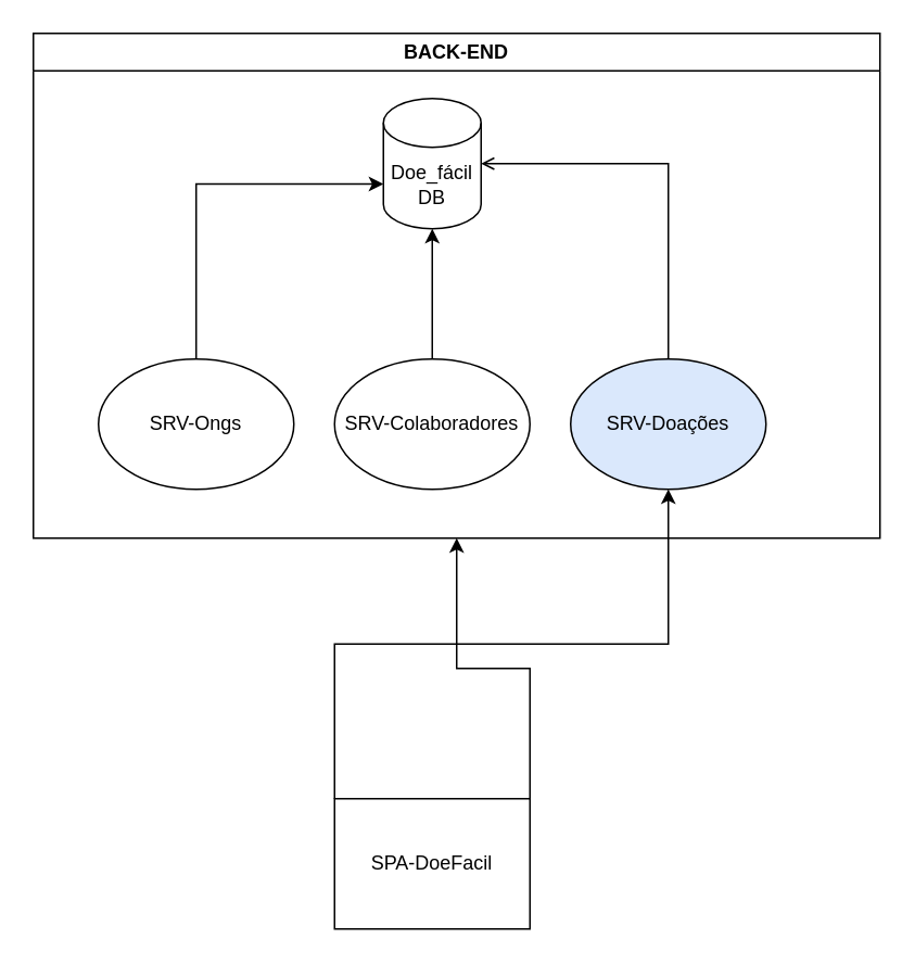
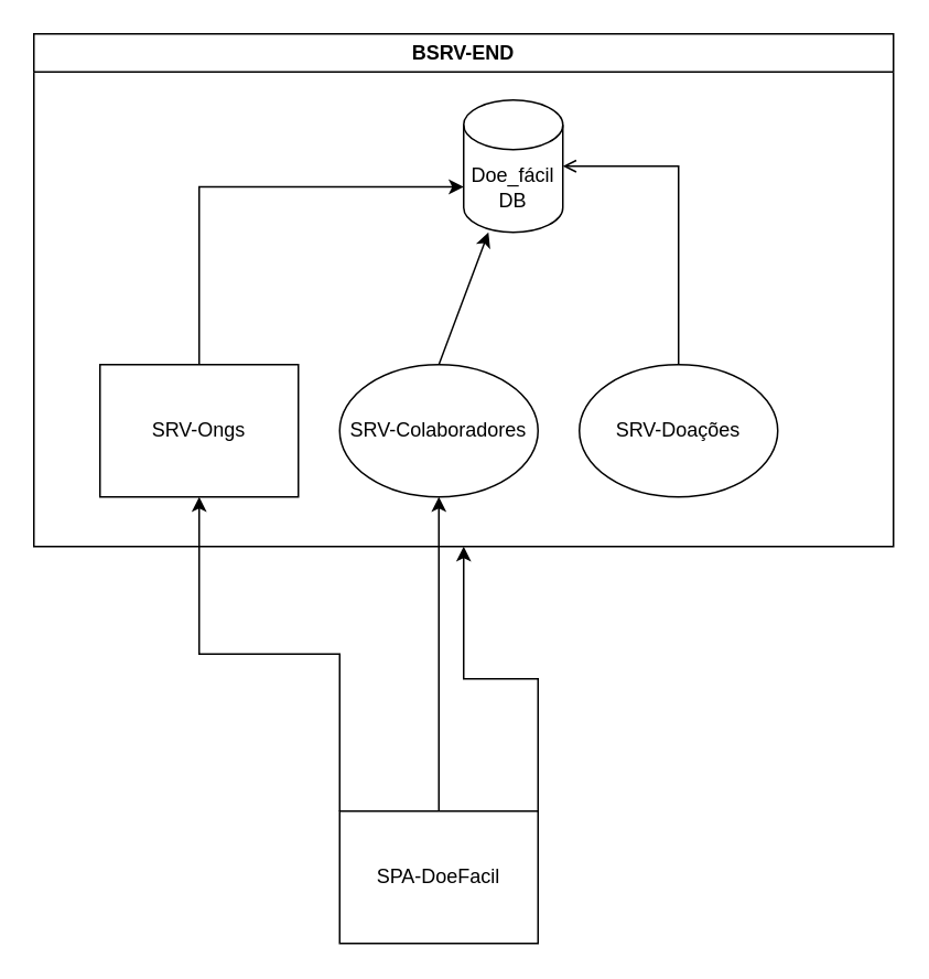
  <mxCell id="0" />
  <mxCell id="1" parent="0" />
- <mxCell id="2" value="Doe_fácil DB" style="shape=cylinder3;whiteSpace=wrap;html=1;boundedLbl=1;backgroundOutline=1;size=15;" vertex="1" parent="1"><mxGeometry x="235" y="60" width="60" height="80" as="geometry" /></mxCell>
- <mxCell id="3" value="SRV&lt;span style=&quot;background-color: transparent; color: light-dark(rgb(0, 0, 0), rgb(255, 255, 255));&quot;&gt;-Ongs&lt;/span&gt;" style="ellipse;whiteSpace=wrap;html=1;" vertex="1" parent="1"><mxGeometry x="60" y="220" width="120" height="80" as="geometry" /></mxCell>
+ <mxCell id="2" value="Doe_fácil DB" style="shape=cylinder3;whiteSpace=wrap;html=1;boundedLbl=1;backgroundOutline=1;size=15;" vertex="1" parent="1"><mxGeometry x="280" y="60" width="60" height="80" as="geometry" /></mxCell>
+ <mxCell id="3" value="SRV&lt;span style=&quot;background-color: transparent; color: light-dark(rgb(0, 0, 0), rgb(255, 255, 255));&quot;&gt;-Ongs&lt;/span&gt;" style="whiteSpace=wrap;html=1;rounded=0;" vertex="1" parent="1"><mxGeometry x="60" y="220" width="120" height="80" as="geometry" /></mxCell>
  <mxCell id="4" value="SRV&lt;span style=&quot;background-color: transparent; color: light-dark(rgb(0, 0, 0), rgb(255, 255, 255));&quot;&gt;-Colaboradores&lt;/span&gt;" style="ellipse;whiteSpace=wrap;html=1;" vertex="1" parent="1"><mxGeometry x="205" y="220" width="120" height="80" as="geometry" /></mxCell>
- <mxCell id="5" value="SRV&lt;span style=&quot;background-color: transparent; color: light-dark(rgb(0, 0, 0), rgb(255, 255, 255));&quot;&gt;-Doações&lt;/span&gt;" style="ellipse;whiteSpace=wrap;html=1;fillColor=#dae8fc;" vertex="1" parent="1"><mxGeometry x="350" y="220" width="120" height="80" as="geometry" /></mxCell>
+ <mxCell id="5" value="SRV&lt;span style=&quot;background-color: transparent; color: light-dark(rgb(0, 0, 0), rgb(255, 255, 255));&quot;&gt;-Doações&lt;/span&gt;" style="ellipse;whiteSpace=wrap;html=1;" vertex="1" parent="1"><mxGeometry x="350" y="220" width="120" height="80" as="geometry" /></mxCell>
  <mxCell id="6" value="" style="endArrow=classic;html=1;rounded=0;" edge="1" parent="1" target="2"><mxGeometry width="50" height="50" relative="1" as="geometry"><mxPoint x="265" y="220" as="sourcePoint" /><mxPoint x="320" y="230" as="targetPoint" /></mxGeometry></mxCell>
  <mxCell id="7" style="edgeStyle=orthogonalEdgeStyle;rounded=0;orthogonalLoop=1;jettySize=auto;html=1;exitX=0.5;exitY=0;exitDx=0;exitDy=0;entryX=0;entryY=0;entryDx=0;entryDy=52.5;entryPerimeter=0;" edge="1" parent="1" source="3" target="2"><mxGeometry relative="1" as="geometry" /></mxCell>
  <mxCell id="8" style="edgeStyle=orthogonalEdgeStyle;rounded=0;orthogonalLoop=1;jettySize=auto;html=1;exitX=0.5;exitY=0;exitDx=0;exitDy=0;entryX=1;entryY=0.5;entryDx=0;entryDy=0;entryPerimeter=0;endArrow=open;" edge="1" parent="1" source="5" target="2"><mxGeometry relative="1" as="geometry" /></mxCell>
- <mxCell id="9" value="B&lt;span style=&quot;background-color: transparent; color: light-dark(rgb(0, 0, 0), rgb(255, 255, 255));&quot;&gt;ACK-END&lt;/span&gt;" style="swimlane;whiteSpace=wrap;html=1;" vertex="1" parent="1"><mxGeometry x="20" y="20" width="520" height="310" as="geometry" /></mxCell>
- <mxCell id="11" style="edgeStyle=orthogonalEdgeStyle;rounded=0;orthogonalLoop=1;jettySize=auto;html=1;exitX=0;exitY=0;exitDx=0;exitDy=0;" edge="1" parent="1" source="13" target="5"><mxGeometry relative="1" as="geometry" /></mxCell>
+ <mxCell id="9" value="B&lt;span style=&quot;background-color: transparent; color: light-dark(rgb(0, 0, 0), rgb(255, 255, 255));&quot;&gt;SRV-END&lt;/span&gt;" style="swimlane;whiteSpace=wrap;html=1;" vertex="1" parent="1"><mxGeometry x="20" y="20" width="520" height="310" as="geometry" /></mxCell>
+ <mxCell id="10" style="edgeStyle=orthogonalEdgeStyle;rounded=0;orthogonalLoop=1;jettySize=auto;html=1;exitX=0.5;exitY=0;exitDx=0;exitDy=0;" edge="1" parent="1" source="13" target="4"><mxGeometry relative="1" as="geometry" /></mxCell>
+ <mxCell id="11" style="edgeStyle=orthogonalEdgeStyle;rounded=0;orthogonalLoop=1;jettySize=auto;html=1;exitX=0;exitY=0;exitDx=0;exitDy=0;entryX=0.5;entryY=1;entryDx=0;entryDy=0;" edge="1" parent="1" source="13" target="3"><mxGeometry relative="1" as="geometry" /></mxCell>
  <mxCell id="12" style="edgeStyle=orthogonalEdgeStyle;rounded=0;orthogonalLoop=1;jettySize=auto;html=1;exitX=1;exitY=0;exitDx=0;exitDy=0;" edge="1" parent="1" source="13" target="9"><mxGeometry relative="1" as="geometry" /></mxCell>
  <mxCell id="13" value="SPA-DoeFacil" style="whiteSpace=wrap;html=1;rounded=0;" vertex="1" parent="1"><mxGeometry x="205" y="490" width="120" height="80" as="geometry" /></mxCell>
